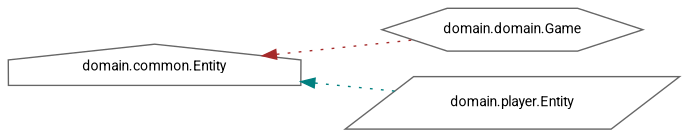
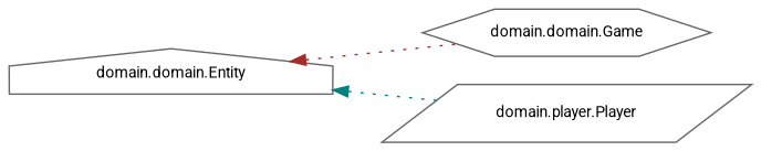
  digraph {
    fontname=Roboto
    rankdir=LR
    node [color=grey40 fillcolor=white fontname=Roboto fontsize=10 style=filled]
    edge [dir=back fontname=Roboto fontsize=10 labelfontname=Helvetica labelfontsize=10 style=dotted]
-   n1 [height=0.2 label="domain.common.Entity" shape=house width=0.4]
+   n1 [height=0.2 label="domain.domain.Entity" shape=house width=0.4]
    n2 [height=0.2 label="domain.domain.Game" shape=hexagon width=0.4]
-   n3 [height=0.2 label="domain.player.Entity" shape=parallelogram width=0.4]
+   n3 [height=0.2 label="domain.player.Player" shape=parallelogram width=0.4]
    n1 -> n2 [color=brown]
    n1 -> n3 [color=teal]
  }
